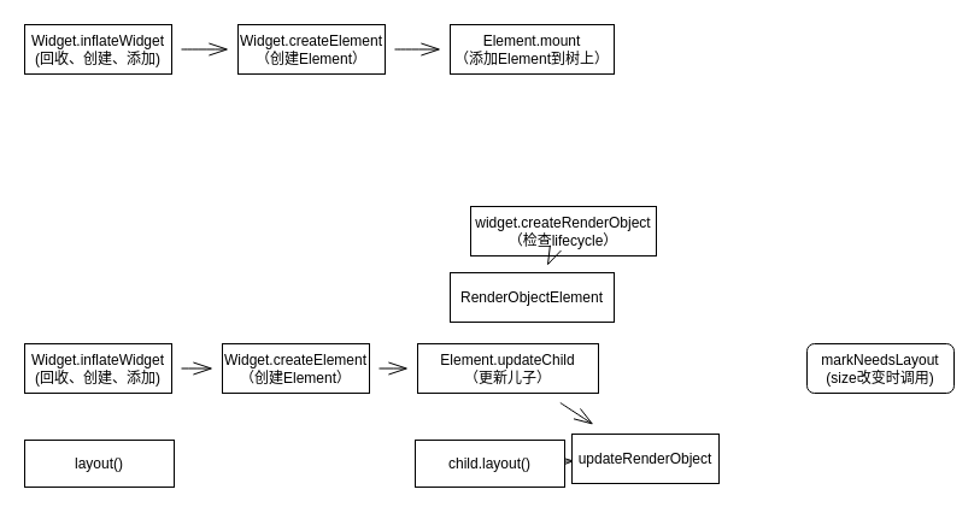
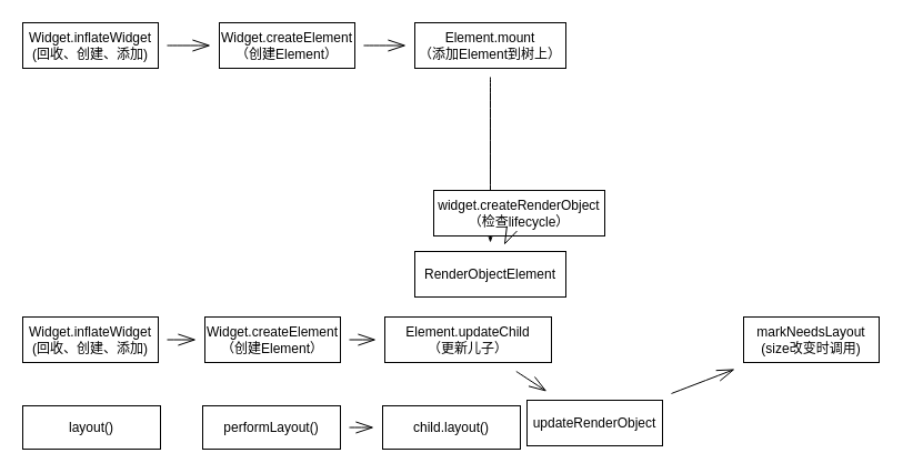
  <mxCell id="0" />
  <mxCell id="1" parent="0" />
  <mxCell id="2" value="" style="edgeStyle=none;curved=1;rounded=0;orthogonalLoop=1;jettySize=auto;html=1;endArrow=openThin;endFill=0;startSize=14;endSize=14;sourcePerimeterSpacing=8;targetPerimeterSpacing=8;" edge="1" parent="1" source="3" target="5"><mxGeometry relative="1" as="geometry" /></mxCell>
  <mxCell id="3" value="Widget.inflateWidget&lt;br&gt;(回收、创建、添加)" style="rounded=0;whiteSpace=wrap;html=1;" parent="1" vertex="1"><mxGeometry x="20" y="20" width="122" height="41" as="geometry" /></mxCell>
  <mxCell id="4" value="" style="edgeStyle=none;curved=1;rounded=0;orthogonalLoop=1;jettySize=auto;html=1;endArrow=openThin;endFill=0;startSize=14;endSize=14;sourcePerimeterSpacing=8;targetPerimeterSpacing=8;" edge="1" parent="1" source="5" target="7"><mxGeometry relative="1" as="geometry" /></mxCell>
  <mxCell id="5" value="Widget.createElement&lt;br&gt;（创建Element）" style="rounded=0;whiteSpace=wrap;html=1;" vertex="1" parent="1"><mxGeometry x="197" y="20" width="122" height="41" as="geometry" /></mxCell>
+ <mxCell id="6" value="" style="edgeStyle=none;curved=1;rounded=0;orthogonalLoop=1;jettySize=auto;html=1;endArrow=openThin;endFill=0;startSize=14;endSize=14;sourcePerimeterSpacing=8;targetPerimeterSpacing=8;" edge="1" parent="1" source="7" target="10"><mxGeometry relative="1" as="geometry" /></mxCell>
  <mxCell id="7" value="Element.mount&lt;br&gt;（添加Element到树上）" style="rounded=0;whiteSpace=wrap;html=1;" vertex="1" parent="1"><mxGeometry x="373" y="20" width="136" height="41" as="geometry" /></mxCell>
  <mxCell id="8" value="widget.createRenderObject&lt;br&gt;（检查lifecycle）" style="rounded=0;whiteSpace=wrap;html=1;" vertex="1" parent="1"><mxGeometry x="390" y="171" width="154" height="41" as="geometry" /></mxCell>
  <mxCell id="9" value="" style="edgeStyle=none;curved=1;rounded=0;orthogonalLoop=1;jettySize=auto;html=1;endArrow=openThin;endFill=0;startSize=14;endSize=14;sourcePerimeterSpacing=8;targetPerimeterSpacing=8;" edge="1" parent="1" source="10" target="8"><mxGeometry relative="1" as="geometry" /></mxCell>
  <mxCell id="10" value="RenderObjectElement" style="rounded=0;whiteSpace=wrap;html=1;" vertex="1" parent="1"><mxGeometry x="373" y="226" width="136" height="41" as="geometry" /></mxCell>
  <mxCell id="11" value="" style="edgeStyle=none;curved=1;rounded=0;orthogonalLoop=1;jettySize=auto;html=1;endArrow=openThin;endFill=0;startSize=14;endSize=14;sourcePerimeterSpacing=8;targetPerimeterSpacing=8;" edge="1" parent="1" source="12" target="14"><mxGeometry relative="1" as="geometry" /></mxCell>
  <mxCell id="12" value="Widget.inflateWidget&lt;br&gt;(回收、创建、添加)" style="rounded=0;whiteSpace=wrap;html=1;" vertex="1" parent="1"><mxGeometry x="20" y="285" width="122" height="41" as="geometry" /></mxCell>
  <mxCell id="13" value="" style="edgeStyle=none;curved=1;rounded=0;orthogonalLoop=1;jettySize=auto;html=1;endArrow=openThin;endFill=0;startSize=14;endSize=14;sourcePerimeterSpacing=8;targetPerimeterSpacing=8;" edge="1" parent="1" source="14" target="16"><mxGeometry relative="1" as="geometry" /></mxCell>
  <mxCell id="14" value="Widget.createElement&lt;br&gt;（创建Element）" style="rounded=0;whiteSpace=wrap;html=1;" vertex="1" parent="1"><mxGeometry x="184" y="285" width="122" height="41" as="geometry" /></mxCell>
  <mxCell id="15" value="" style="edgeStyle=none;curved=1;rounded=0;orthogonalLoop=1;jettySize=auto;html=1;endArrow=openThin;endFill=0;startSize=14;endSize=14;sourcePerimeterSpacing=8;targetPerimeterSpacing=8;" edge="1" parent="1" source="16" target="19"><mxGeometry relative="1" as="geometry" /></mxCell>
  <mxCell id="16" value="Element.updateChild&lt;br&gt;（更新儿子）" style="rounded=0;whiteSpace=wrap;html=1;" vertex="1" parent="1"><mxGeometry x="346" y="285" width="150" height="41" as="geometry" /></mxCell>
- <mxCell id="17" value="markNeedsLayout&lt;br&gt;(size改变时调用)" style="whiteSpace=wrap;html=1;rounded=1;" vertex="1" parent="1"><mxGeometry x="669" y="285" width="122" height="41" as="geometry" /></mxCell>
- <mxCell id="18" value="" style="edgeStyle=none;curved=1;rounded=0;orthogonalLoop=1;jettySize=auto;html=1;endArrow=openThin;endFill=0;startSize=14;endSize=14;sourcePerimeterSpacing=8;targetPerimeterSpacing=8;" edge="1" parent="1" source="19" target="23"><mxGeometry relative="1" as="geometry" /></mxCell>
+ <mxCell id="17" value="markNeedsLayout&lt;br&gt;(size改变时调用)" style="rounded=0;whiteSpace=wrap;html=1;" vertex="1" parent="1"><mxGeometry x="669" y="285" width="122" height="41" as="geometry" /></mxCell>
+ <mxCell id="18" value="" style="edgeStyle=none;curved=1;rounded=0;orthogonalLoop=1;jettySize=auto;html=1;endArrow=openThin;endFill=0;startSize=14;endSize=14;sourcePerimeterSpacing=8;targetPerimeterSpacing=8;" edge="1" parent="1" source="19" target="17"><mxGeometry relative="1" as="geometry" /></mxCell>
  <mxCell id="19" value="updateRenderObject" style="rounded=0;whiteSpace=wrap;html=1;" vertex="1" parent="1"><mxGeometry x="474" y="360" width="122" height="41" as="geometry" /></mxCell>
  <mxCell id="20" value="layout()" style="rounded=0;whiteSpace=wrap;html=1;" vertex="1" parent="1"><mxGeometry x="20" y="365" width="124" height="39" as="geometry" /></mxCell>
+ <mxCell id="21" value="" style="edgeStyle=none;curved=1;rounded=0;orthogonalLoop=1;jettySize=auto;html=1;endArrow=openThin;endFill=0;startSize=14;endSize=14;sourcePerimeterSpacing=8;targetPerimeterSpacing=8;" edge="1" parent="1" source="22" target="23"><mxGeometry relative="1" as="geometry" /></mxCell>
+ <mxCell id="22" value="performLayout()" style="rounded=0;whiteSpace=wrap;html=1;" vertex="1" parent="1"><mxGeometry x="182" y="365" width="124" height="39" as="geometry" /></mxCell>
  <mxCell id="23" value="child.layout()" style="rounded=0;whiteSpace=wrap;html=1;" vertex="1" parent="1"><mxGeometry x="344" y="365" width="124" height="39" as="geometry" /></mxCell>
